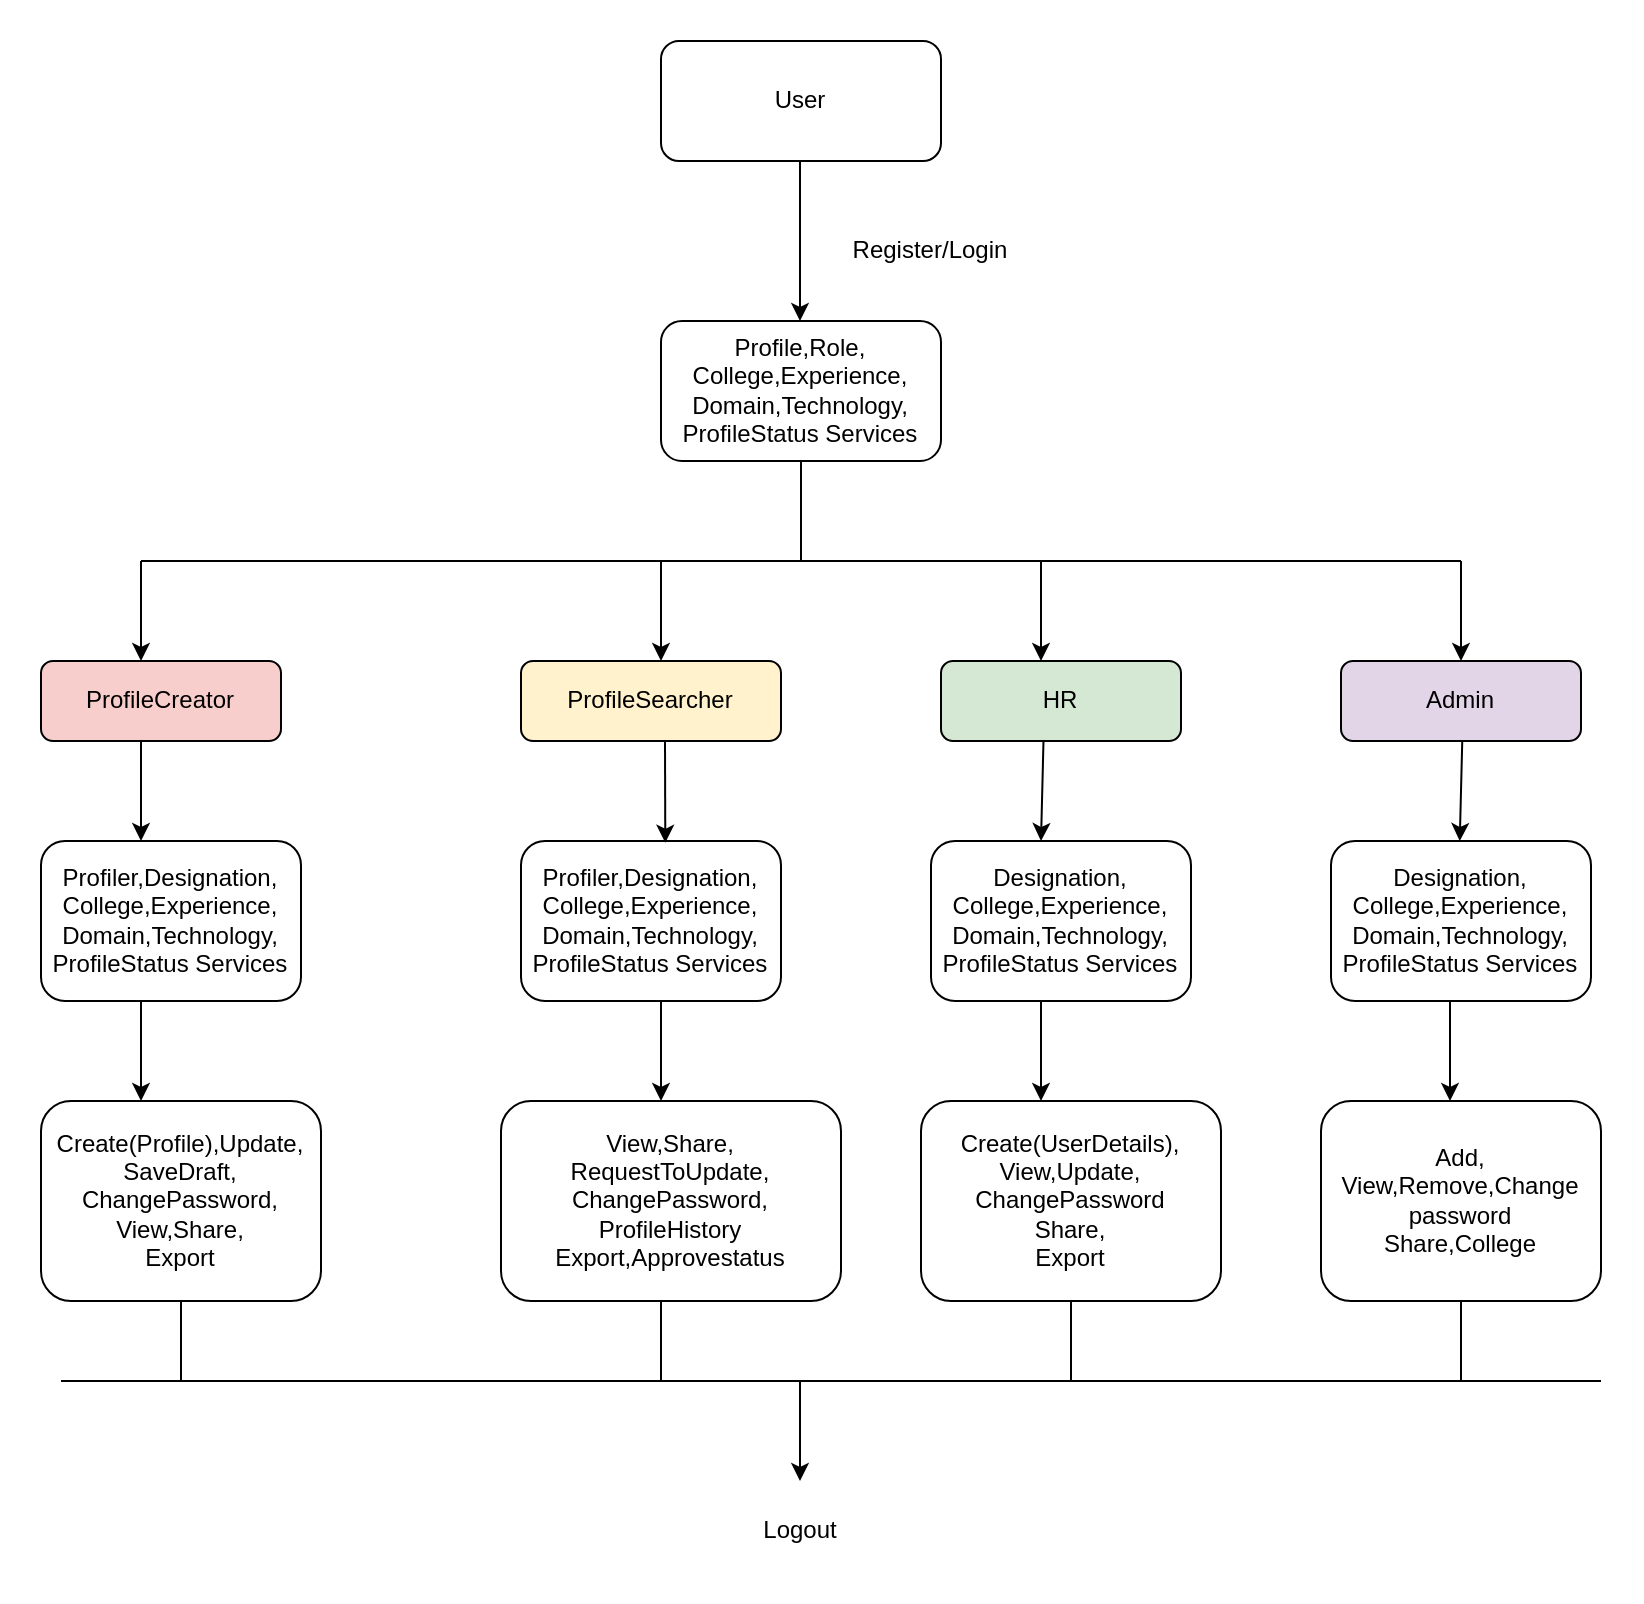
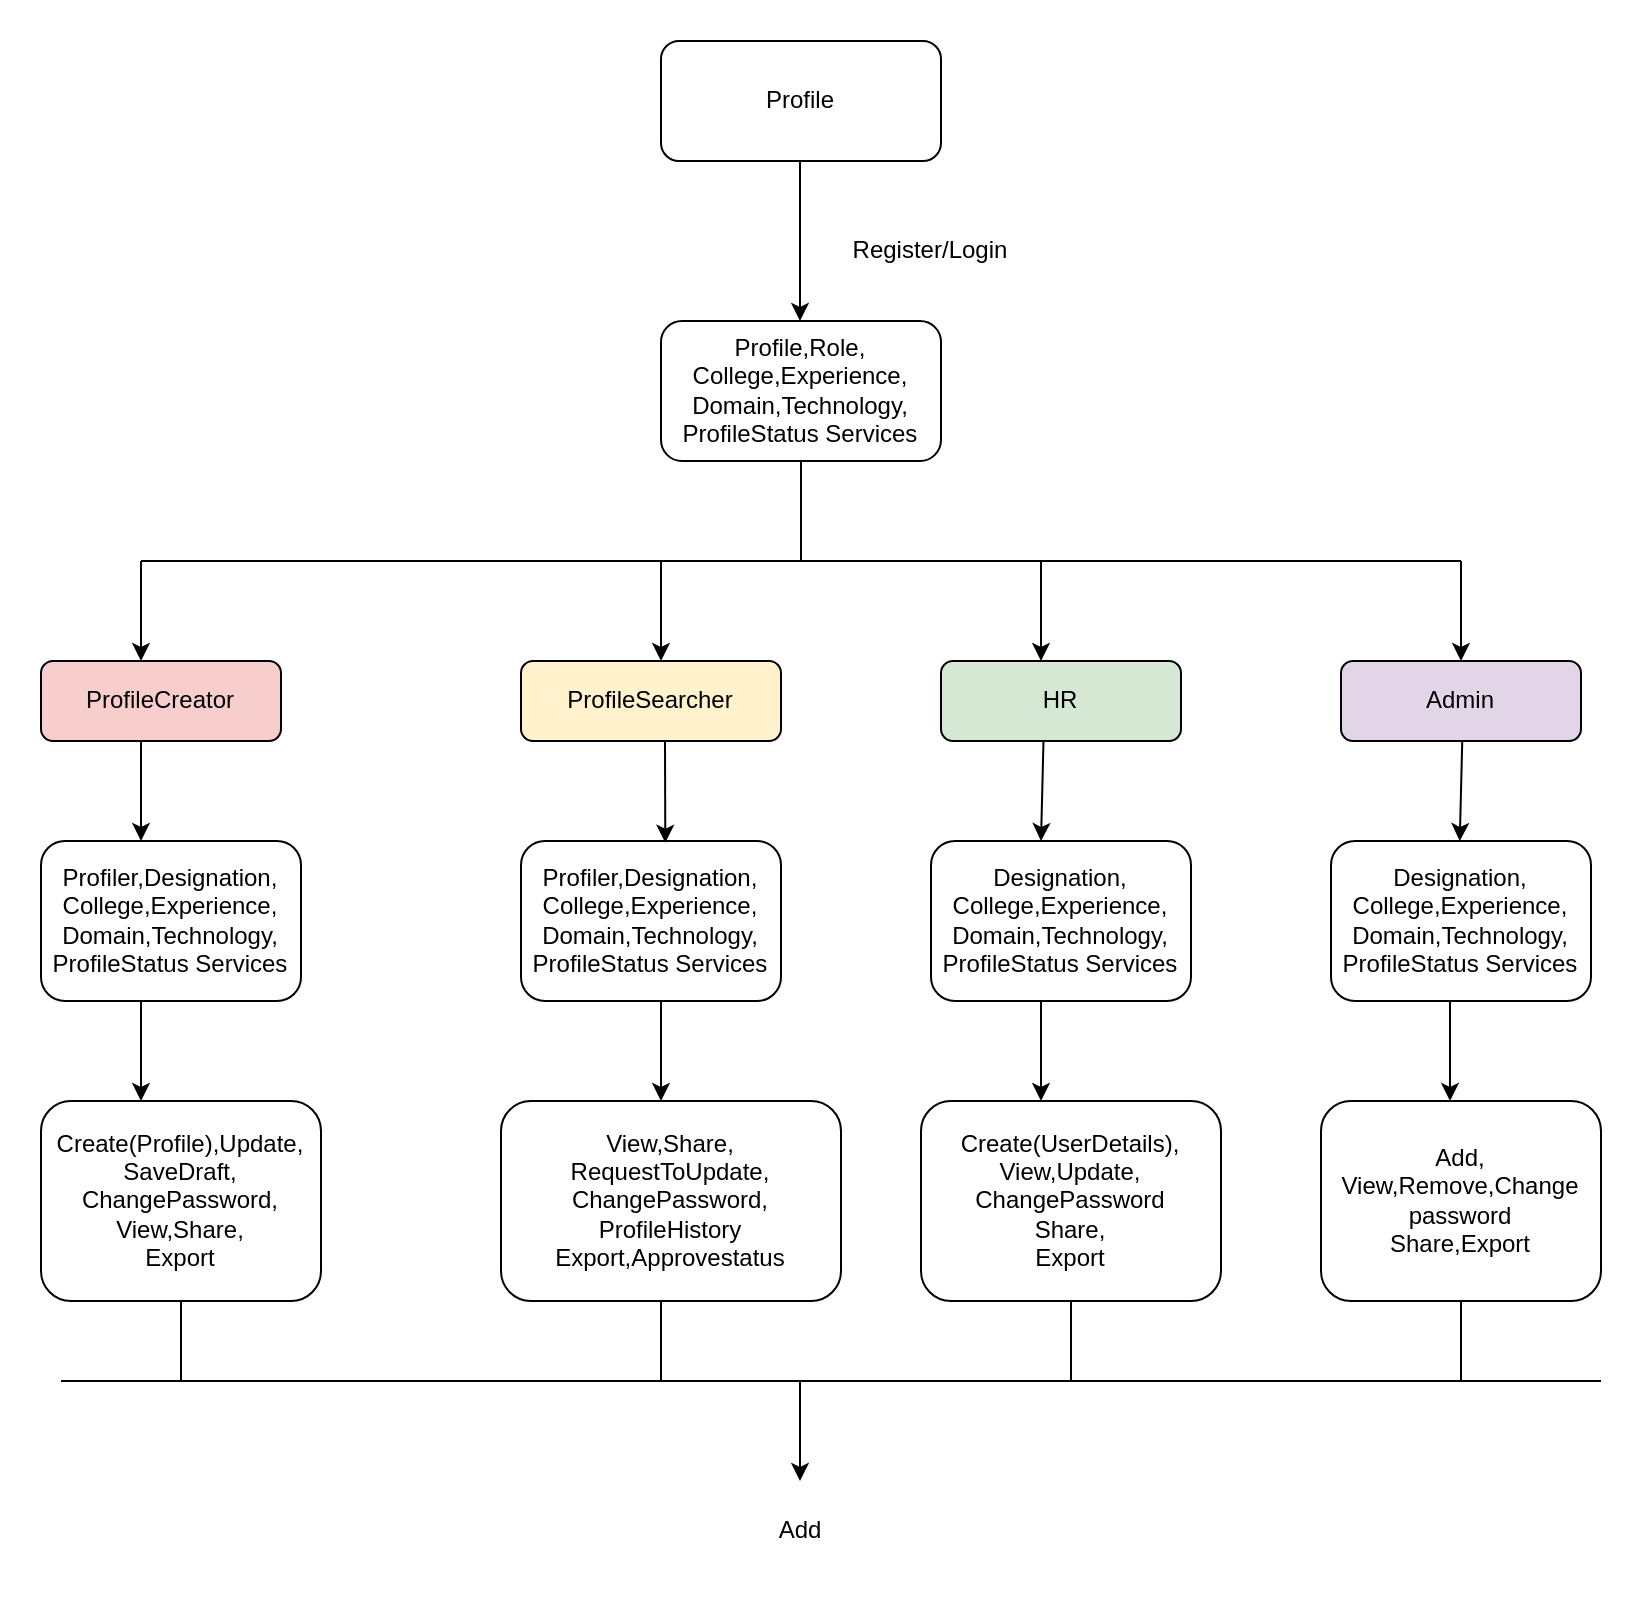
  <mxCell id="0" />
  <mxCell id="1" parent="0" />
- <mxCell id="2" value="User" style="rounded=1;whiteSpace=wrap;html=1;" parent="1" vertex="1"><mxGeometry x="330" y="20" width="140" height="60" as="geometry" /></mxCell>
+ <mxCell id="2" value="Profile" style="rounded=1;whiteSpace=wrap;html=1;" parent="1" vertex="1"><mxGeometry x="330" y="20" width="140" height="60" as="geometry" /></mxCell>
  <mxCell id="3" value="" style="endArrow=classic;html=1;rounded=0;" parent="1" edge="1"><mxGeometry width="50" height="50" relative="1" as="geometry"><mxPoint x="399.5" y="80" as="sourcePoint" /><mxPoint x="399.5" y="160" as="targetPoint" /><Array as="points" /></mxGeometry></mxCell>
  <mxCell id="4" value="Register/Login" style="text;html=1;strokeColor=none;fillColor=none;align=center;verticalAlign=middle;whiteSpace=wrap;rounded=0;" parent="1" vertex="1"><mxGeometry x="415" y="110" width="100" height="30" as="geometry" /></mxCell>
  <mxCell id="5" value="Profile,Role,&lt;br&gt;College,Experience,&lt;br&gt;Domain,Technology,&lt;br&gt;ProfileStatus Services" style="rounded=1;whiteSpace=wrap;html=1;" parent="1" vertex="1"><mxGeometry x="330" y="160" width="140" height="70" as="geometry" /></mxCell>
  <mxCell id="6" value="" style="endArrow=none;html=1;rounded=0;exitX=0.5;exitY=1;exitDx=0;exitDy=0;" parent="1" source="5" edge="1"><mxGeometry width="50" height="50" relative="1" as="geometry"><mxPoint x="390" y="510" as="sourcePoint" /><mxPoint x="400" y="280" as="targetPoint" /></mxGeometry></mxCell>
  <mxCell id="7" value="" style="endArrow=none;html=1;rounded=0;" parent="1" edge="1"><mxGeometry width="50" height="50" relative="1" as="geometry"><mxPoint x="70" y="280" as="sourcePoint" /><mxPoint x="730" y="280" as="targetPoint" /></mxGeometry></mxCell>
  <mxCell id="8" value="" style="endArrow=classic;html=1;rounded=0;" parent="1" edge="1"><mxGeometry width="50" height="50" relative="1" as="geometry"><mxPoint x="70" y="280" as="sourcePoint" /><mxPoint x="70" y="330" as="targetPoint" /></mxGeometry></mxCell>
  <mxCell id="9" value="ProfileCreator" style="rounded=1;whiteSpace=wrap;html=1;fillColor=#f8cecc;" parent="1" vertex="1"><mxGeometry x="20" y="330" width="120" height="40" as="geometry" /></mxCell>
  <mxCell id="10" value="" style="endArrow=classic;html=1;rounded=0;" parent="1" edge="1"><mxGeometry width="50" height="50" relative="1" as="geometry"><mxPoint x="70" y="370" as="sourcePoint" /><mxPoint x="70" y="420" as="targetPoint" /></mxGeometry></mxCell>
  <mxCell id="11" value="&lt;span&gt;Profiler,Designation,&lt;/span&gt;&lt;br&gt;&lt;span&gt;College,Experience,&lt;/span&gt;&lt;br&gt;&lt;span&gt;Domain,Technology,&lt;/span&gt;&lt;br&gt;&lt;span&gt;ProfileStatus Services&lt;/span&gt;" style="rounded=1;whiteSpace=wrap;html=1;" parent="1" vertex="1"><mxGeometry x="20" y="420" width="130" height="80" as="geometry" /></mxCell>
  <mxCell id="12" value="" style="endArrow=classic;html=1;rounded=0;" parent="1" edge="1"><mxGeometry width="50" height="50" relative="1" as="geometry"><mxPoint x="70" y="500" as="sourcePoint" /><mxPoint x="70" y="550" as="targetPoint" /></mxGeometry></mxCell>
  <mxCell id="13" value="Create(Profile),Update,&lt;br&gt;SaveDraft,&lt;br&gt;ChangePassword,&lt;br&gt;View,Share,&lt;br&gt;Export" style="rounded=1;whiteSpace=wrap;html=1;" parent="1" vertex="1"><mxGeometry x="20" y="550" width="140" height="100" as="geometry" /></mxCell>
  <mxCell id="14" value="" style="endArrow=classic;html=1;rounded=0;" parent="1" edge="1"><mxGeometry width="50" height="50" relative="1" as="geometry"><mxPoint x="330" y="280" as="sourcePoint" /><mxPoint x="330" y="330" as="targetPoint" /></mxGeometry></mxCell>
  <mxCell id="15" value="ProfileSearcher" style="rounded=1;whiteSpace=wrap;html=1;align=center;fillColor=#fff2cc;" parent="1" vertex="1"><mxGeometry x="260" y="330" width="130" height="40" as="geometry" /></mxCell>
  <mxCell id="16" value="&lt;span&gt;Profiler,Designation,&lt;/span&gt;&lt;br&gt;&lt;span&gt;College,Experience,&lt;/span&gt;&lt;br&gt;&lt;span&gt;Domain,Technology,&lt;/span&gt;&lt;br&gt;&lt;span&gt;ProfileStatus Services&lt;/span&gt;" style="rounded=1;whiteSpace=wrap;html=1;" parent="1" vertex="1"><mxGeometry x="260" y="420" width="130" height="80" as="geometry" /></mxCell>
  <mxCell id="17" value="" style="endArrow=classic;html=1;rounded=0;entryX=0.555;entryY=0.011;entryDx=0;entryDy=0;entryPerimeter=0;" parent="1" target="16" edge="1"><mxGeometry width="50" height="50" relative="1" as="geometry"><mxPoint x="332" y="370" as="sourcePoint" /><mxPoint x="332" y="430" as="targetPoint" /></mxGeometry></mxCell>
  <mxCell id="18" value="View,Share,&lt;br&gt;RequestToUpdate,&lt;br&gt;ChangePassword,&lt;br&gt;ProfileHistory&lt;br&gt;Export,Approvestatus" style="rounded=1;whiteSpace=wrap;html=1;" parent="1" vertex="1"><mxGeometry x="250" y="550" width="170" height="100" as="geometry" /></mxCell>
  <mxCell id="19" value="" style="endArrow=classic;html=1;rounded=0;" parent="1" edge="1"><mxGeometry width="50" height="50" relative="1" as="geometry"><mxPoint x="520" y="280" as="sourcePoint" /><mxPoint x="520" y="330" as="targetPoint" /></mxGeometry></mxCell>
  <mxCell id="20" value="HR" style="rounded=1;whiteSpace=wrap;html=1;align=center;fillColor=#d5e8d4;" parent="1" vertex="1"><mxGeometry x="470" y="330" width="120" height="40" as="geometry" /></mxCell>
  <mxCell id="21" value="&lt;span&gt;Designation,&lt;/span&gt;&lt;br&gt;&lt;span&gt;College,Experience,&lt;/span&gt;&lt;br&gt;&lt;span&gt;Domain,Technology,&lt;/span&gt;&lt;br&gt;&lt;span&gt;ProfileStatus Services&lt;/span&gt;" style="rounded=1;whiteSpace=wrap;html=1;" parent="1" vertex="1"><mxGeometry x="465" y="420" width="130" height="80" as="geometry" /></mxCell>
  <mxCell id="22" value="" style="endArrow=classic;html=1;rounded=0;entryX=0.452;entryY=-0.003;entryDx=0;entryDy=0;entryPerimeter=0;" parent="1" edge="1"><mxGeometry width="50" height="50" relative="1" as="geometry"><mxPoint x="521.24" y="370.24" as="sourcePoint" /><mxPoint x="520" y="420" as="targetPoint" /></mxGeometry></mxCell>
  <mxCell id="23" value="Create(UserDetails),&lt;br&gt;View,Update,&lt;br&gt;ChangePassword&lt;br&gt;Share,&lt;br&gt;Export" style="rounded=1;whiteSpace=wrap;html=1;" parent="1" vertex="1"><mxGeometry x="460" y="550" width="150" height="100" as="geometry" /></mxCell>
  <mxCell id="24" value="" style="endArrow=classic;html=1;rounded=0;exitX=0.5;exitY=1;exitDx=0;exitDy=0;" parent="1" edge="1"><mxGeometry width="50" height="50" relative="1" as="geometry"><mxPoint x="520" y="500" as="sourcePoint" /><mxPoint x="520" y="550" as="targetPoint" /></mxGeometry></mxCell>
  <mxCell id="25" value="Admin" style="rounded=1;whiteSpace=wrap;html=1;fillColor=#e1d5e7;" parent="1" vertex="1"><mxGeometry x="670" y="330" width="120" height="40" as="geometry" /></mxCell>
  <mxCell id="26" value="" style="endArrow=classic;html=1;rounded=0;" parent="1" edge="1"><mxGeometry width="50" height="50" relative="1" as="geometry"><mxPoint x="730" y="280" as="sourcePoint" /><mxPoint x="730" y="330" as="targetPoint" /></mxGeometry></mxCell>
  <mxCell id="27" value="&lt;span&gt;Designation,&lt;/span&gt;&lt;br&gt;&lt;span&gt;College,Experience,&lt;/span&gt;&lt;br&gt;&lt;span&gt;Domain,Technology,&lt;/span&gt;&lt;br&gt;&lt;span&gt;ProfileStatus Services&lt;/span&gt;" style="rounded=1;whiteSpace=wrap;html=1;" parent="1" vertex="1"><mxGeometry x="665" y="420" width="130" height="80" as="geometry" /></mxCell>
- <mxCell id="28" value="Add,&lt;br&gt;View,Remove,Change password&lt;br&gt;Share,College" style="rounded=1;whiteSpace=wrap;html=1;" parent="1" vertex="1"><mxGeometry x="660" y="550" width="140" height="100" as="geometry" /></mxCell>
+ <mxCell id="28" value="Add,&lt;br&gt;View,Remove,Change password&lt;br&gt;Share,Export" style="rounded=1;whiteSpace=wrap;html=1;" parent="1" vertex="1"><mxGeometry x="660" y="550" width="140" height="100" as="geometry" /></mxCell>
  <mxCell id="29" value="" style="endArrow=classic;html=1;rounded=0;entryX=0.452;entryY=-0.003;entryDx=0;entryDy=0;entryPerimeter=0;" parent="1" edge="1"><mxGeometry width="50" height="50" relative="1" as="geometry"><mxPoint x="730.62" y="370.24" as="sourcePoint" /><mxPoint x="729.38" y="420" as="targetPoint" /></mxGeometry></mxCell>
  <mxCell id="30" value="" style="endArrow=classic;html=1;rounded=0;exitX=0.5;exitY=1;exitDx=0;exitDy=0;" parent="1" edge="1"><mxGeometry width="50" height="50" relative="1" as="geometry"><mxPoint x="724.5" y="500" as="sourcePoint" /><mxPoint x="724.5" y="550" as="targetPoint" /></mxGeometry></mxCell>
  <mxCell id="31" value="" style="endArrow=classic;html=1;rounded=0;exitX=0.5;exitY=1;exitDx=0;exitDy=0;" parent="1" edge="1"><mxGeometry width="50" height="50" relative="1" as="geometry"><mxPoint x="330" y="500" as="sourcePoint" /><mxPoint x="330" y="550" as="targetPoint" /></mxGeometry></mxCell>
  <mxCell id="32" value="" style="endArrow=none;html=1;rounded=0;" parent="1" edge="1"><mxGeometry width="50" height="50" relative="1" as="geometry"><mxPoint x="30" y="690" as="sourcePoint" /><mxPoint x="800" y="690" as="targetPoint" /></mxGeometry></mxCell>
  <mxCell id="33" value="" style="endArrow=none;html=1;rounded=0;" parent="1" edge="1"><mxGeometry width="50" height="50" relative="1" as="geometry"><mxPoint x="330" y="650" as="sourcePoint" /><mxPoint x="330" y="690" as="targetPoint" /></mxGeometry></mxCell>
  <mxCell id="34" value="" style="endArrow=none;html=1;rounded=0;exitX=0.5;exitY=1;exitDx=0;exitDy=0;" parent="1" source="13" edge="1"><mxGeometry width="50" height="50" relative="1" as="geometry"><mxPoint x="340" y="660" as="sourcePoint" /><mxPoint x="90" y="690" as="targetPoint" /></mxGeometry></mxCell>
  <mxCell id="35" value="" style="endArrow=none;html=1;rounded=0;exitX=0.5;exitY=1;exitDx=0;exitDy=0;" parent="1" source="23" edge="1"><mxGeometry width="50" height="50" relative="1" as="geometry"><mxPoint x="390" y="520" as="sourcePoint" /><mxPoint x="535" y="690" as="targetPoint" /></mxGeometry></mxCell>
  <mxCell id="36" value="" style="endArrow=none;html=1;rounded=0;exitX=0.5;exitY=1;exitDx=0;exitDy=0;" parent="1" source="28" edge="1"><mxGeometry width="50" height="50" relative="1" as="geometry"><mxPoint x="350" y="670" as="sourcePoint" /><mxPoint x="730" y="690" as="targetPoint" /></mxGeometry></mxCell>
  <mxCell id="37" value="" style="endArrow=classic;html=1;rounded=0;" parent="1" edge="1"><mxGeometry width="50" height="50" relative="1" as="geometry"><mxPoint x="399.5" y="690" as="sourcePoint" /><mxPoint x="399.5" y="740" as="targetPoint" /></mxGeometry></mxCell>
- <mxCell id="38" value="Logout" style="text;html=1;strokeColor=none;fillColor=none;align=center;verticalAlign=middle;whiteSpace=wrap;rounded=0;" parent="1" vertex="1"><mxGeometry x="370" y="750" width="60" height="30" as="geometry" /></mxCell>
+ <mxCell id="38" value="Add" style="text;html=1;strokeColor=none;fillColor=none;align=center;verticalAlign=middle;whiteSpace=wrap;rounded=0;" parent="1" vertex="1"><mxGeometry x="370" y="750" width="60" height="30" as="geometry" /></mxCell>
